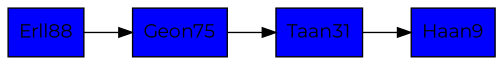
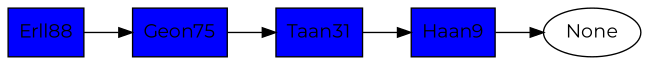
  digraph {
    rankdir=LR
    fontname=Montserrat
    node [fillcolor=blue shape=box style=filled fontname=Montserrat]
    edge [fontname=Montserrat]
    n1 [label=Erll88]
    n2 [label=Geon75]
    n3 [label=Taan31]
    n4 [label=Haan9]
+   None [fillcolor="" shape="" style=""]
    n1 -> n2
    n2 -> n3
    n3 -> n4
+   n4 -> None
  }
